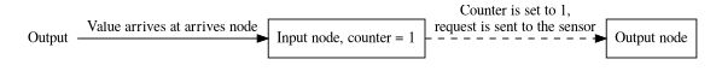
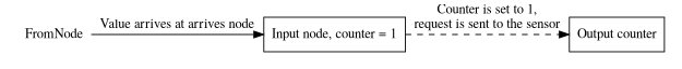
  digraph {
    node [fontname="Times Roman" shape=rectangle]
    edge [color=black fontname="Times Roman"]
-   FromNode [color=white label=Output]
+   FromNode [color=white]
    n2 [label="Input node, counter = 1"]
-   n3 [label="Output node"]
+   n3 [label="Output counter"]
    subgraph sub_1 {
      rank=same
      FromNode
      n2
      n3
    }
    FromNode -> n2 [label="Value arrives at arrives node"]
    n2 -> n3 [label="Counter is set to 1,\nrequest is sent to the sensor" style=dashed]
  }
